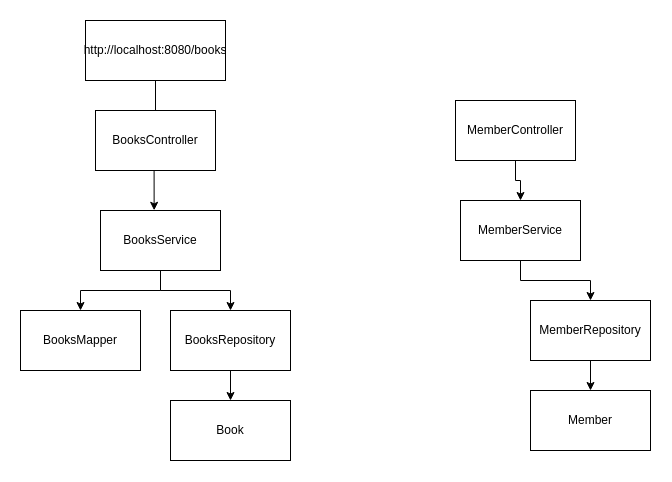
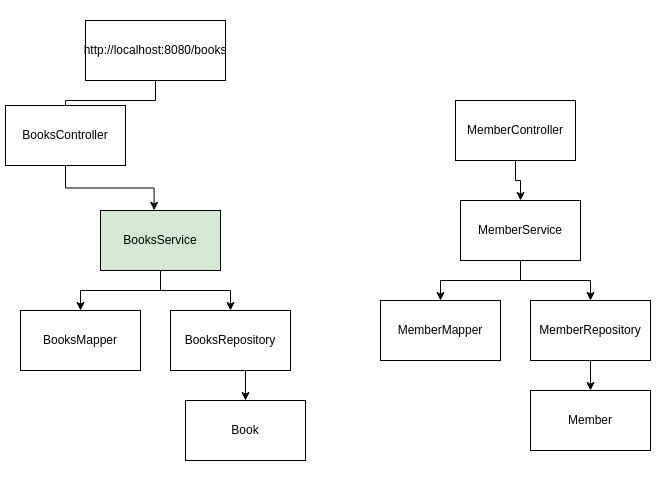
  <mxCell id="0" />
  <mxCell id="1" parent="0" />
  <mxCell id="2" style="edgeStyle=orthogonalEdgeStyle;rounded=0;orthogonalLoop=1;jettySize=auto;html=1;exitX=0.5;exitY=1;exitDx=0;exitDy=0;entryX=0.447;entryY=-0.003;entryDx=0;entryDy=0;entryPerimeter=0;" parent="1" source="19" target="7" edge="1"><mxGeometry relative="1" as="geometry" /></mxCell>
  <mxCell id="3" style="edgeStyle=orthogonalEdgeStyle;rounded=0;orthogonalLoop=1;jettySize=auto;html=1;exitX=0.5;exitY=1;exitDx=0;exitDy=0;entryX=0.5;entryY=0;entryDx=0;entryDy=0;endArrow=none;" parent="1" source="4" target="19" edge="1"><mxGeometry relative="1" as="geometry" /></mxCell>
  <mxCell id="4" value="http://localhost:8080/books" style="rounded=0;whiteSpace=wrap;html=1;" parent="1" vertex="1"><mxGeometry x="85" y="20" width="140" height="60" as="geometry" /></mxCell>
  <mxCell id="5" style="edgeStyle=orthogonalEdgeStyle;rounded=0;orthogonalLoop=1;jettySize=auto;html=1;exitX=0.5;exitY=1;exitDx=0;exitDy=0;entryX=0.5;entryY=0;entryDx=0;entryDy=0;" parent="1" source="7" target="8" edge="1"><mxGeometry relative="1" as="geometry" /></mxCell>
  <mxCell id="6" style="edgeStyle=orthogonalEdgeStyle;rounded=0;orthogonalLoop=1;jettySize=auto;html=1;entryX=0.5;entryY=0;entryDx=0;entryDy=0;" parent="1" source="7" target="10" edge="1"><mxGeometry relative="1" as="geometry"><mxPoint x="220" y="300" as="targetPoint" /></mxGeometry></mxCell>
- <mxCell id="7" value="BooksService" style="rounded=0;whiteSpace=wrap;html=1;" parent="1" vertex="1"><mxGeometry x="100" y="210" width="120" height="60" as="geometry" /></mxCell>
+ <mxCell id="7" value="BooksService" style="rounded=0;whiteSpace=wrap;html=1;fillColor=#d5e8d4;" parent="1" vertex="1"><mxGeometry x="100" y="210" width="120" height="60" as="geometry" /></mxCell>
  <mxCell id="8" value="BooksMapper" style="rounded=0;whiteSpace=wrap;html=1;" parent="1" vertex="1"><mxGeometry x="20" y="310" width="120" height="60" as="geometry" /></mxCell>
  <mxCell id="9" style="edgeStyle=orthogonalEdgeStyle;rounded=0;orthogonalLoop=1;jettySize=auto;html=1;exitX=0.5;exitY=1;exitDx=0;exitDy=0;entryX=0.5;entryY=0;entryDx=0;entryDy=0;" parent="1" source="10" target="11" edge="1"><mxGeometry relative="1" as="geometry" /></mxCell>
  <mxCell id="10" value="BooksRepository" style="rounded=0;whiteSpace=wrap;html=1;" parent="1" vertex="1"><mxGeometry x="170" y="310" width="120" height="60" as="geometry" /></mxCell>
- <mxCell id="11" value="Book" style="rounded=0;whiteSpace=wrap;html=1;" parent="1" vertex="1"><mxGeometry x="170" y="400" width="120" height="60" as="geometry" /></mxCell>
+ <mxCell id="11" value="Book" style="rounded=0;whiteSpace=wrap;html=1;" parent="1" vertex="1"><mxGeometry x="185" y="400" width="120" height="60" as="geometry" /></mxCell>
+ <mxCell id="12" style="edgeStyle=orthogonalEdgeStyle;rounded=0;orthogonalLoop=1;jettySize=auto;html=1;exitX=0.5;exitY=1;exitDx=0;exitDy=0;entryX=0.5;entryY=0;entryDx=0;entryDy=0;" parent="1" source="14" target="15" edge="1"><mxGeometry relative="1" as="geometry" /></mxCell>
  <mxCell id="13" style="edgeStyle=orthogonalEdgeStyle;rounded=0;orthogonalLoop=1;jettySize=auto;html=1;entryX=0.5;entryY=0;entryDx=0;entryDy=0;" parent="1" source="14" target="17" edge="1"><mxGeometry relative="1" as="geometry"><mxPoint x="580" y="290" as="targetPoint" /></mxGeometry></mxCell>
  <mxCell id="14" value="MemberService" style="rounded=0;whiteSpace=wrap;html=1;" parent="1" vertex="1"><mxGeometry x="460" y="200" width="120" height="60" as="geometry" /></mxCell>
+ <mxCell id="15" value="MemberMapper" style="rounded=0;whiteSpace=wrap;html=1;" parent="1" vertex="1"><mxGeometry x="380" y="300" width="120" height="60" as="geometry" /></mxCell>
  <mxCell id="16" style="edgeStyle=orthogonalEdgeStyle;rounded=0;orthogonalLoop=1;jettySize=auto;html=1;exitX=0.5;exitY=1;exitDx=0;exitDy=0;entryX=0.5;entryY=0;entryDx=0;entryDy=0;" parent="1" source="17" target="18" edge="1"><mxGeometry relative="1" as="geometry" /></mxCell>
  <mxCell id="17" value="MemberRepository" style="rounded=0;whiteSpace=wrap;html=1;" parent="1" vertex="1"><mxGeometry x="530" y="300" width="120" height="60" as="geometry" /></mxCell>
  <mxCell id="18" value="Member" style="rounded=0;whiteSpace=wrap;html=1;" parent="1" vertex="1"><mxGeometry x="530" y="390" width="120" height="60" as="geometry" /></mxCell>
- <mxCell id="19" value="BooksController" style="rounded=0;whiteSpace=wrap;html=1;" parent="1" vertex="1"><mxGeometry x="95" y="110" width="120" height="60" as="geometry" /></mxCell>
+ <mxCell id="19" value="BooksController" style="rounded=0;whiteSpace=wrap;html=1;" parent="1" vertex="1"><mxGeometry x="5" y="105" width="120" height="60" as="geometry" /></mxCell>
  <mxCell id="20" style="edgeStyle=orthogonalEdgeStyle;rounded=0;orthogonalLoop=1;jettySize=auto;html=1;exitX=0.5;exitY=1;exitDx=0;exitDy=0;entryX=0.5;entryY=0;entryDx=0;entryDy=0;" parent="1" source="21" target="14" edge="1"><mxGeometry relative="1" as="geometry" /></mxCell>
  <mxCell id="21" value="MemberController" style="rounded=0;whiteSpace=wrap;html=1;" parent="1" vertex="1"><mxGeometry x="455" y="100" width="120" height="60" as="geometry" /></mxCell>
